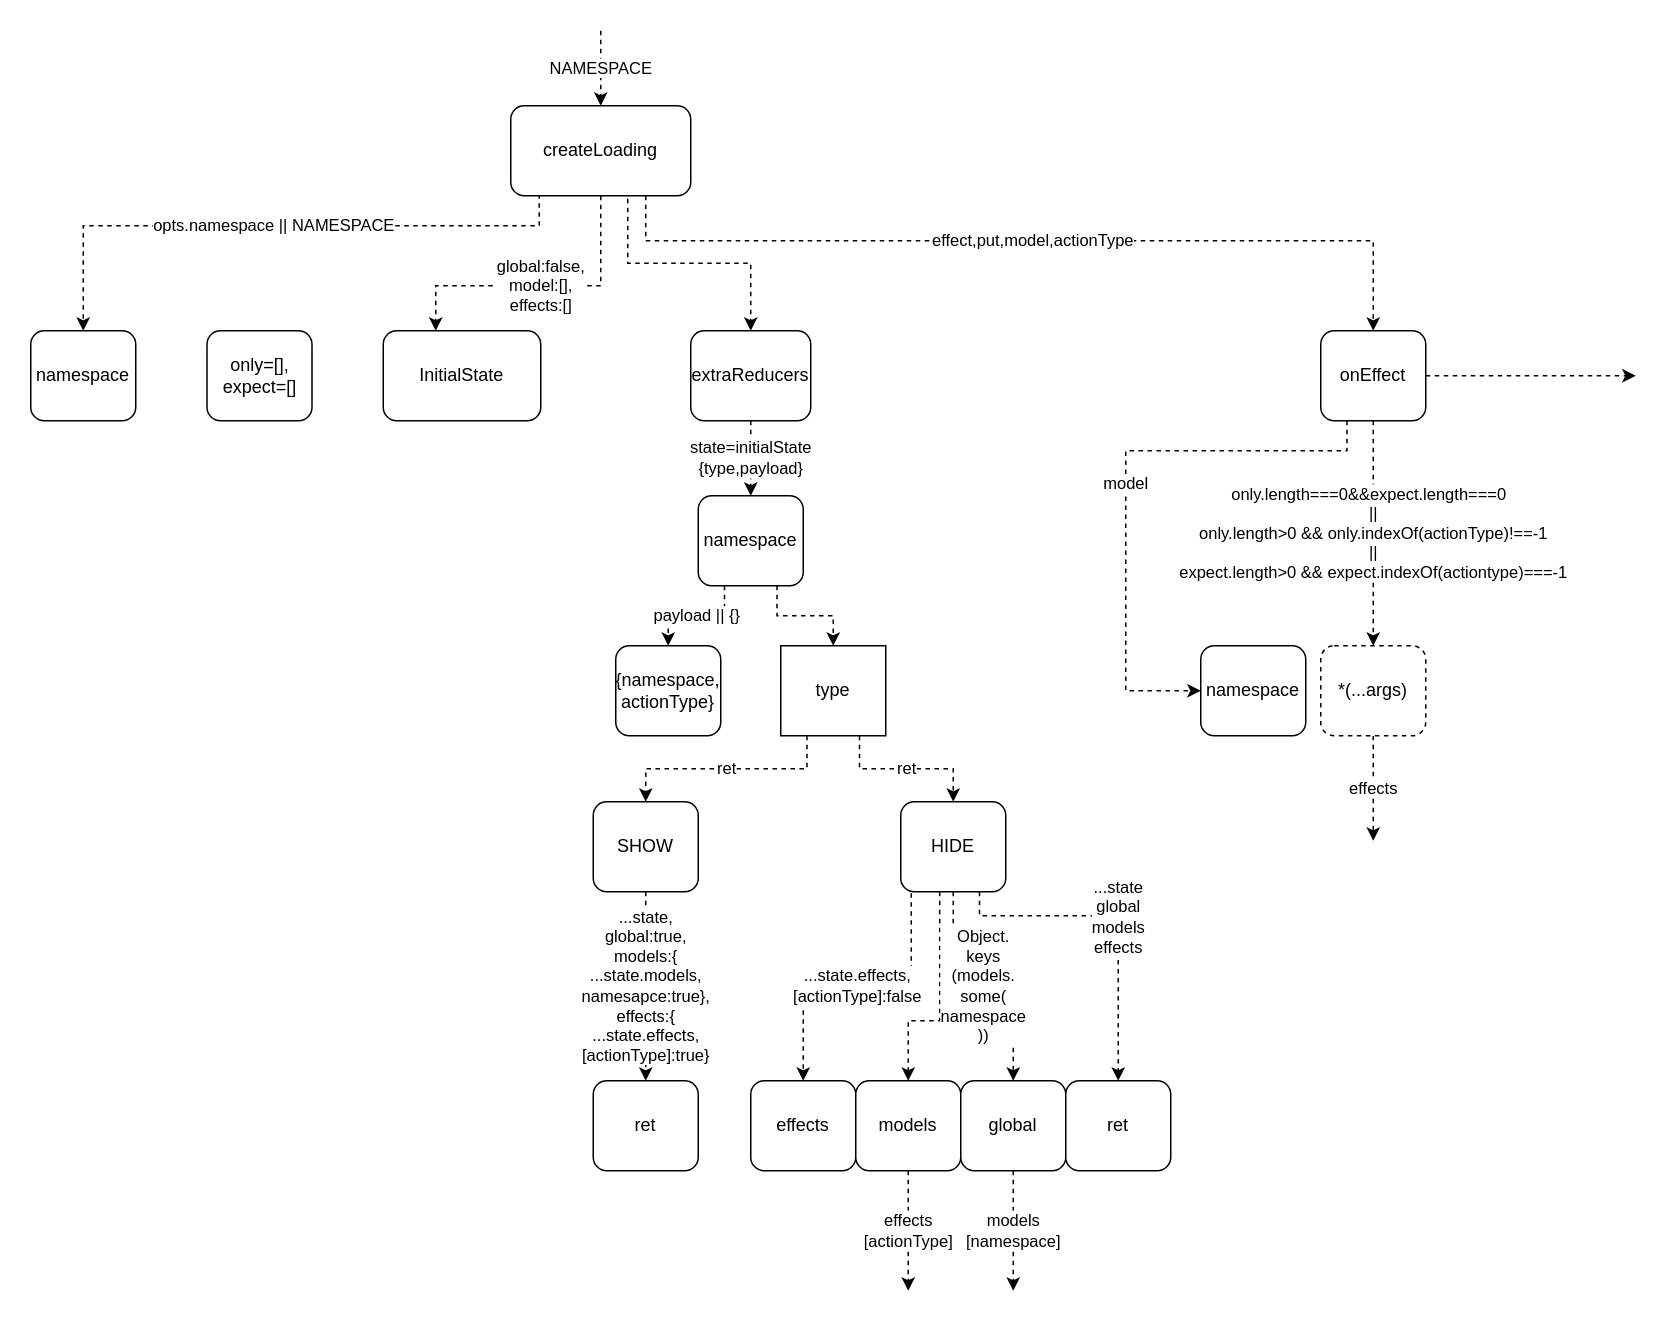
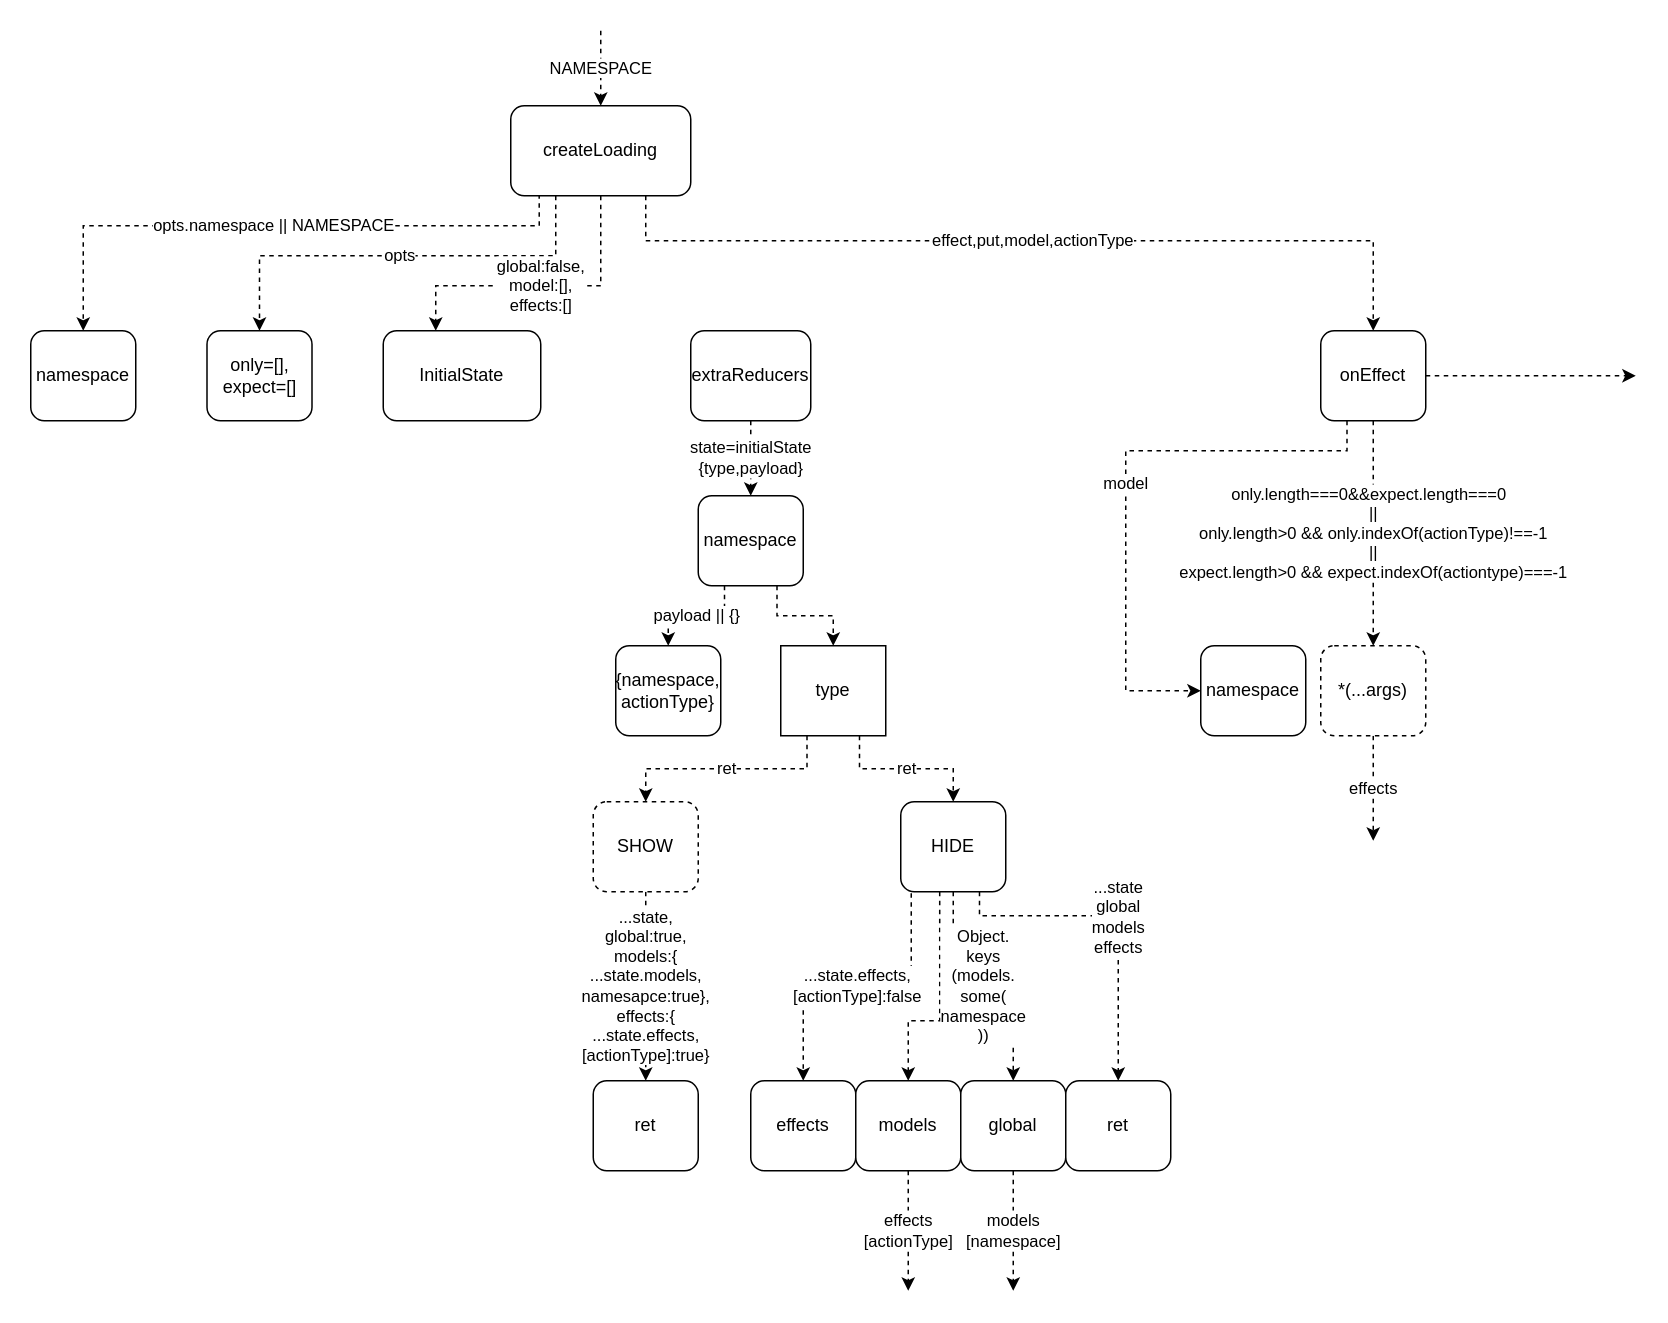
  <mxCell id="0" />
  <mxCell id="1" parent="0" />
  <mxCell id="2" value="opts.namespace || NAMESPACE" style="edgeStyle=orthogonalEdgeStyle;rounded=0;orthogonalLoop=1;jettySize=auto;html=1;exitX=0.158;exitY=0.983;exitDx=0;exitDy=0;dashed=1;exitPerimeter=0;" edge="1" parent="1" source="7" target="9"><mxGeometry relative="1" as="geometry"><Array as="points"><mxPoint x="359" y="150" /><mxPoint x="55" y="150" /></Array></mxGeometry></mxCell>
+ <mxCell id="3" value="opts" style="edgeStyle=orthogonalEdgeStyle;rounded=0;orthogonalLoop=1;jettySize=auto;html=1;exitX=0.25;exitY=1;exitDx=0;exitDy=0;entryX=0.5;entryY=0;entryDx=0;entryDy=0;dashed=1;" edge="1" parent="1" source="7" target="10"><mxGeometry relative="1" as="geometry"><Array as="points"><mxPoint x="370" y="170" /><mxPoint x="173" y="170" /></Array></mxGeometry></mxCell>
  <mxCell id="4" value="global:false,&lt;br&gt;model:[],&lt;br&gt;effects:[]" style="edgeStyle=orthogonalEdgeStyle;rounded=0;orthogonalLoop=1;jettySize=auto;html=1;exitX=0.5;exitY=1;exitDx=0;exitDy=0;dashed=1;" edge="1" parent="1" source="7" target="11"><mxGeometry relative="1" as="geometry"><Array as="points"><mxPoint x="400" y="190" /><mxPoint x="290" y="190" /></Array></mxGeometry></mxCell>
- <mxCell id="5" style="edgeStyle=orthogonalEdgeStyle;rounded=0;orthogonalLoop=1;jettySize=auto;html=1;exitX=0.65;exitY=1.033;exitDx=0;exitDy=0;entryX=0.5;entryY=0;entryDx=0;entryDy=0;dashed=1;exitPerimeter=0;" edge="1" parent="1" source="7" target="13"><mxGeometry relative="1" as="geometry" /></mxCell>
  <mxCell id="6" value="effect,put,model,actionType" style="edgeStyle=orthogonalEdgeStyle;rounded=0;orthogonalLoop=1;jettySize=auto;html=1;exitX=0.75;exitY=1;exitDx=0;exitDy=0;entryX=0.5;entryY=0;entryDx=0;entryDy=0;dashed=1;" edge="1" parent="1" source="7" target="38"><mxGeometry relative="1" as="geometry"><Array as="points"><mxPoint x="430" y="160" /><mxPoint x="915" y="160" /></Array></mxGeometry></mxCell>
  <mxCell id="7" value="createLoading" style="rounded=1;whiteSpace=wrap;html=1;" vertex="1" parent="1"><mxGeometry x="340" y="70" width="120" height="60" as="geometry" /></mxCell>
  <mxCell id="8" value="NAMESPACE" style="endArrow=classic;html=1;entryX=0.5;entryY=0;entryDx=0;entryDy=0;dashed=1;" edge="1" parent="1" target="7"><mxGeometry width="50" height="50" relative="1" as="geometry"><mxPoint x="400" y="20" as="sourcePoint" /><mxPoint x="390" y="150" as="targetPoint" /></mxGeometry></mxCell>
  <mxCell id="9" value="namespace" style="rounded=1;whiteSpace=wrap;html=1;" vertex="1" parent="1"><mxGeometry x="20" y="220" width="70" height="60" as="geometry" /></mxCell>
  <mxCell id="10" value="only=[],&lt;br&gt;expect=[]" style="rounded=1;whiteSpace=wrap;html=1;" vertex="1" parent="1"><mxGeometry x="137.5" y="220" width="70" height="60" as="geometry" /></mxCell>
  <mxCell id="11" value="InitialState" style="rounded=1;whiteSpace=wrap;html=1;" vertex="1" parent="1"><mxGeometry x="255" y="220" width="105" height="60" as="geometry" /></mxCell>
  <mxCell id="12" value="state=initialState&lt;br&gt;{type,payload}" style="edgeStyle=orthogonalEdgeStyle;rounded=0;orthogonalLoop=1;jettySize=auto;html=1;exitX=0.5;exitY=1;exitDx=0;exitDy=0;entryX=0.5;entryY=0;entryDx=0;entryDy=0;dashed=1;" edge="1" parent="1" source="13" target="16"><mxGeometry relative="1" as="geometry" /></mxCell>
  <mxCell id="13" value="extraReducers" style="rounded=1;whiteSpace=wrap;html=1;" vertex="1" parent="1"><mxGeometry x="460" y="220" width="80" height="60" as="geometry" /></mxCell>
  <mxCell id="14" value="payload || {}" style="edgeStyle=orthogonalEdgeStyle;rounded=0;orthogonalLoop=1;jettySize=auto;html=1;exitX=0.25;exitY=1;exitDx=0;exitDy=0;entryX=0.5;entryY=0;entryDx=0;entryDy=0;dashed=1;" edge="1" parent="1" source="16" target="17"><mxGeometry relative="1" as="geometry" /></mxCell>
  <mxCell id="15" style="edgeStyle=orthogonalEdgeStyle;rounded=0;orthogonalLoop=1;jettySize=auto;html=1;exitX=0.75;exitY=1;exitDx=0;exitDy=0;entryX=0.5;entryY=0;entryDx=0;entryDy=0;dashed=1;" edge="1" parent="1" source="16" target="20"><mxGeometry relative="1" as="geometry" /></mxCell>
  <mxCell id="16" value="namespace" style="rounded=1;whiteSpace=wrap;html=1;" vertex="1" parent="1"><mxGeometry x="465" y="330" width="70" height="60" as="geometry" /></mxCell>
  <mxCell id="17" value="{namespace,&lt;br&gt;actionType}" style="rounded=1;whiteSpace=wrap;html=1;" vertex="1" parent="1"><mxGeometry x="410" y="430" width="70" height="60" as="geometry" /></mxCell>
  <mxCell id="18" value="ret" style="edgeStyle=orthogonalEdgeStyle;rounded=0;orthogonalLoop=1;jettySize=auto;html=1;exitX=0.25;exitY=1;exitDx=0;exitDy=0;entryX=0.5;entryY=0;entryDx=0;entryDy=0;dashed=1;" edge="1" parent="1" source="20" target="22"><mxGeometry relative="1" as="geometry" /></mxCell>
  <mxCell id="19" value="ret" style="edgeStyle=orthogonalEdgeStyle;rounded=0;orthogonalLoop=1;jettySize=auto;html=1;exitX=0.75;exitY=1;exitDx=0;exitDy=0;entryX=0.5;entryY=0;entryDx=0;entryDy=0;dashed=1;" edge="1" parent="1" source="20" target="27"><mxGeometry relative="1" as="geometry" /></mxCell>
  <mxCell id="20" value="type" style="whiteSpace=wrap;html=1;rounded=0;" vertex="1" parent="1"><mxGeometry x="520" y="430" width="70" height="60" as="geometry" /></mxCell>
  <mxCell id="21" value="...state,&lt;br&gt;global:true,&lt;br&gt;models:{&lt;br&gt;...state.models,&lt;br&gt;namesapce:true},&lt;br&gt;effects:{&lt;br&gt;...state.effects,&lt;br&gt;[actionType]:true}" style="edgeStyle=orthogonalEdgeStyle;rounded=0;orthogonalLoop=1;jettySize=auto;html=1;exitX=0.5;exitY=1;exitDx=0;exitDy=0;entryX=0.5;entryY=0;entryDx=0;entryDy=0;dashed=1;" edge="1" parent="1" source="22" target="28"><mxGeometry relative="1" as="geometry" /></mxCell>
- <mxCell id="22" value="SHOW" style="rounded=1;whiteSpace=wrap;html=1;" vertex="1" parent="1"><mxGeometry x="395" y="534" width="70" height="60" as="geometry" /></mxCell>
+ <mxCell id="22" value="SHOW" style="rounded=1;whiteSpace=wrap;html=1;dashed=1;" vertex="1" parent="1"><mxGeometry x="395" y="534" width="70" height="60" as="geometry" /></mxCell>
  <mxCell id="23" value="...state.effects,&lt;br&gt;[actionType]:false" style="edgeStyle=orthogonalEdgeStyle;rounded=0;orthogonalLoop=1;jettySize=auto;html=1;exitX=0.1;exitY=1.017;exitDx=0;exitDy=0;entryX=0.5;entryY=0;entryDx=0;entryDy=0;dashed=1;exitPerimeter=0;" edge="1" parent="1" source="27" target="29"><mxGeometry relative="1" as="geometry" /></mxCell>
  <mxCell id="24" style="edgeStyle=orthogonalEdgeStyle;rounded=0;orthogonalLoop=1;jettySize=auto;html=1;exitX=0.371;exitY=1;exitDx=0;exitDy=0;entryX=0.5;entryY=0;entryDx=0;entryDy=0;dashed=1;exitPerimeter=0;" edge="1" parent="1" source="27" target="31"><mxGeometry relative="1" as="geometry"><Array as="points"><mxPoint x="626" y="680" /><mxPoint x="605" y="680" /></Array></mxGeometry></mxCell>
  <mxCell id="25" value="Object.&lt;br&gt;keys&lt;br&gt;(models.&lt;br&gt;some(&lt;br&gt;namespace&lt;br&gt;))" style="edgeStyle=orthogonalEdgeStyle;rounded=0;orthogonalLoop=1;jettySize=auto;html=1;exitX=0.5;exitY=1;exitDx=0;exitDy=0;entryX=0.5;entryY=0;entryDx=0;entryDy=0;dashed=1;" edge="1" parent="1" source="27" target="33"><mxGeometry relative="1" as="geometry" /></mxCell>
  <mxCell id="26" value="...state&lt;br&gt;global&lt;br&gt;models&lt;br&gt;effects" style="edgeStyle=orthogonalEdgeStyle;rounded=0;orthogonalLoop=1;jettySize=auto;html=1;exitX=0.75;exitY=1;exitDx=0;exitDy=0;entryX=0.5;entryY=0;entryDx=0;entryDy=0;dashed=1;" edge="1" parent="1" source="27" target="34"><mxGeometry relative="1" as="geometry"><Array as="points"><mxPoint x="653" y="610" /><mxPoint x="745" y="610" /></Array></mxGeometry></mxCell>
  <mxCell id="27" value="HIDE" style="rounded=1;whiteSpace=wrap;html=1;" vertex="1" parent="1"><mxGeometry x="600" y="534" width="70" height="60" as="geometry" /></mxCell>
  <mxCell id="28" value="ret" style="rounded=1;whiteSpace=wrap;html=1;" vertex="1" parent="1"><mxGeometry x="395" y="720" width="70" height="60" as="geometry" /></mxCell>
  <mxCell id="29" value="effects" style="rounded=1;whiteSpace=wrap;html=1;" vertex="1" parent="1"><mxGeometry x="500" y="720" width="70" height="60" as="geometry" /></mxCell>
  <mxCell id="30" value="effects&lt;br&gt;[actionType]" style="edgeStyle=orthogonalEdgeStyle;rounded=0;orthogonalLoop=1;jettySize=auto;html=1;exitX=0.5;exitY=1;exitDx=0;exitDy=0;dashed=1;" edge="1" parent="1" source="31"><mxGeometry relative="1" as="geometry"><mxPoint x="605" y="860" as="targetPoint" /></mxGeometry></mxCell>
  <mxCell id="31" value="models" style="rounded=1;whiteSpace=wrap;html=1;" vertex="1" parent="1"><mxGeometry x="570" y="720" width="70" height="60" as="geometry" /></mxCell>
  <mxCell id="32" value="models&lt;br&gt;[namespace]" style="edgeStyle=orthogonalEdgeStyle;rounded=0;orthogonalLoop=1;jettySize=auto;html=1;exitX=0.5;exitY=1;exitDx=0;exitDy=0;dashed=1;" edge="1" parent="1" source="33"><mxGeometry relative="1" as="geometry"><mxPoint x="675" y="860" as="targetPoint" /></mxGeometry></mxCell>
  <mxCell id="33" value="global" style="rounded=1;whiteSpace=wrap;html=1;" vertex="1" parent="1"><mxGeometry x="640" y="720" width="70" height="60" as="geometry" /></mxCell>
  <mxCell id="34" value="ret" style="rounded=1;whiteSpace=wrap;html=1;" vertex="1" parent="1"><mxGeometry x="710" y="720" width="70" height="60" as="geometry" /></mxCell>
  <mxCell id="35" value="model" style="edgeStyle=orthogonalEdgeStyle;rounded=0;orthogonalLoop=1;jettySize=auto;html=1;exitX=0.25;exitY=1;exitDx=0;exitDy=0;entryX=0;entryY=0.5;entryDx=0;entryDy=0;dashed=1;" edge="1" parent="1" source="38" target="39"><mxGeometry relative="1" as="geometry"><Array as="points"><mxPoint x="898" y="300" /><mxPoint x="750" y="300" /><mxPoint x="750" y="460" /></Array></mxGeometry></mxCell>
  <mxCell id="36" value="only.length===0&amp;amp;&amp;amp;expect.length===0&amp;nbsp;&amp;nbsp;&lt;br&gt;||&lt;br&gt;only.length&amp;gt;0 &amp;amp;&amp;amp; only.indexOf(actionType)!==-1&lt;br&gt;||&lt;br&gt;expect.length&amp;gt;0 &amp;amp;&amp;amp; expect.indexOf(actiontype)===-1" style="edgeStyle=orthogonalEdgeStyle;rounded=0;orthogonalLoop=1;jettySize=auto;html=1;exitX=0.5;exitY=1;exitDx=0;exitDy=0;entryX=0.5;entryY=0;entryDx=0;entryDy=0;dashed=1;" edge="1" parent="1" source="38" target="41"><mxGeometry relative="1" as="geometry" /></mxCell>
  <mxCell id="37" style="edgeStyle=orthogonalEdgeStyle;rounded=0;orthogonalLoop=1;jettySize=auto;html=1;exitX=1;exitY=0.5;exitDx=0;exitDy=0;dashed=1;" edge="1" parent="1" source="38"><mxGeometry relative="1" as="geometry"><mxPoint x="1090" y="250" as="targetPoint" /></mxGeometry></mxCell>
  <mxCell id="38" value="onEffect" style="rounded=1;whiteSpace=wrap;html=1;" vertex="1" parent="1"><mxGeometry x="880" y="220" width="70" height="60" as="geometry" /></mxCell>
  <mxCell id="39" value="namespace" style="rounded=1;whiteSpace=wrap;html=1;" vertex="1" parent="1"><mxGeometry x="800" y="430" width="70" height="60" as="geometry" /></mxCell>
  <mxCell id="40" value="effects" style="edgeStyle=orthogonalEdgeStyle;rounded=0;orthogonalLoop=1;jettySize=auto;html=1;exitX=0.5;exitY=1;exitDx=0;exitDy=0;dashed=1;" edge="1" parent="1" source="41"><mxGeometry relative="1" as="geometry"><mxPoint x="915" y="560" as="targetPoint" /></mxGeometry></mxCell>
  <mxCell id="41" value="*(...args)" style="rounded=1;whiteSpace=wrap;html=1;dashed=1;" vertex="1" parent="1"><mxGeometry x="880" y="430" width="70" height="60" as="geometry" /></mxCell>
